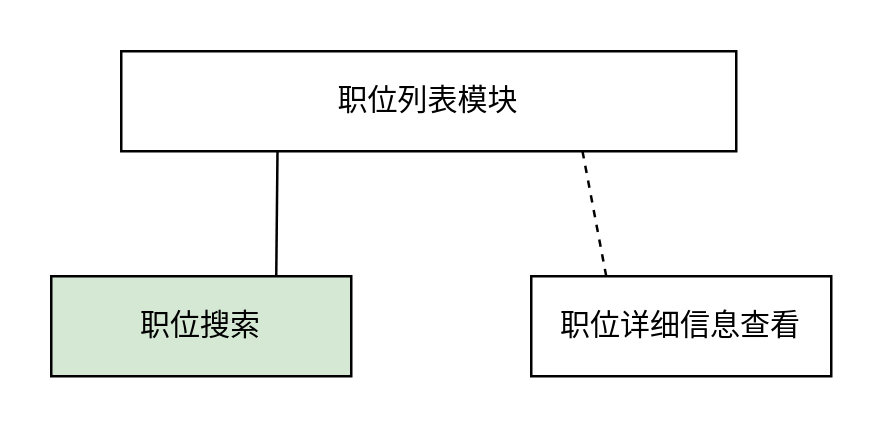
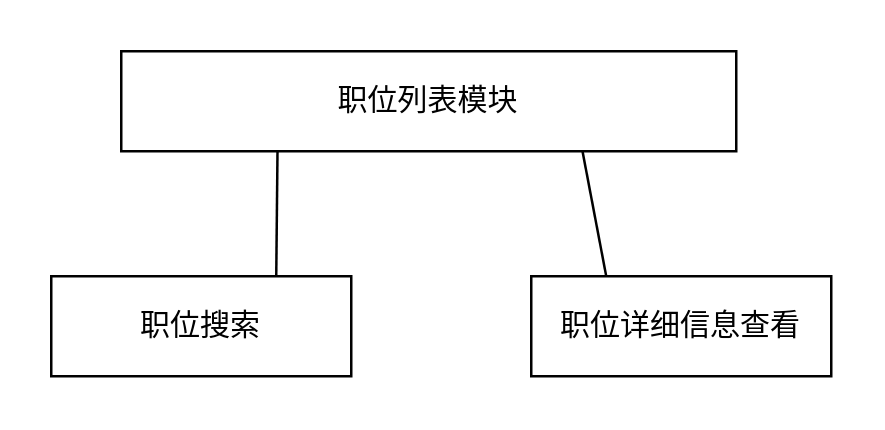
  <mxCell id="0" />
  <mxCell id="1" parent="0" />
  <mxCell id="2" value="职位列表模块" style="rounded=0;whiteSpace=wrap;html=1;" vertex="1" parent="1"><mxGeometry x="48" y="20" width="246" height="40" as="geometry" /></mxCell>
- <mxCell id="3" value="职位搜索" style="rounded=0;whiteSpace=wrap;html=1;fillColor=#d5e8d4;" vertex="1" parent="1"><mxGeometry x="20" y="110" width="120" height="40" as="geometry" /></mxCell>
+ <mxCell id="3" value="职位搜索" style="rounded=0;whiteSpace=wrap;html=1;" vertex="1" parent="1"><mxGeometry x="20" y="110" width="120" height="40" as="geometry" /></mxCell>
  <mxCell id="4" value="职位详细信息查看" style="rounded=0;whiteSpace=wrap;html=1;" vertex="1" parent="1"><mxGeometry x="212" y="110" width="120" height="40" as="geometry" /></mxCell>
  <mxCell id="5" value="" style="endArrow=none;html=1;rounded=0;exitX=0.75;exitY=0;exitDx=0;exitDy=0;entryX=0.25;entryY=1;entryDx=0;entryDy=0;" edge="1" parent="1" source="3"><mxGeometry width="50" height="50" relative="1" as="geometry"><mxPoint x="105" y="110" as="sourcePoint" /><mxPoint x="110.5" y="60" as="targetPoint" /></mxGeometry></mxCell>
- <mxCell id="6" value="" style="endArrow=none;html=1;rounded=0;entryX=0.75;entryY=1;entryDx=0;entryDy=0;exitX=0.25;exitY=0;exitDx=0;exitDy=0;dashed=1;" edge="1" parent="1" source="4" target="2"><mxGeometry width="50" height="50" relative="1" as="geometry"><mxPoint x="224" y="110" as="sourcePoint" /><mxPoint x="224.5" y="60" as="targetPoint" /></mxGeometry></mxCell>
+ <mxCell id="6" value="" style="endArrow=none;html=1;rounded=0;entryX=0.75;entryY=1;entryDx=0;entryDy=0;exitX=0.25;exitY=0;exitDx=0;exitDy=0;" edge="1" parent="1" source="4" target="2"><mxGeometry width="50" height="50" relative="1" as="geometry"><mxPoint x="224" y="110" as="sourcePoint" /><mxPoint x="224.5" y="60" as="targetPoint" /></mxGeometry></mxCell>
